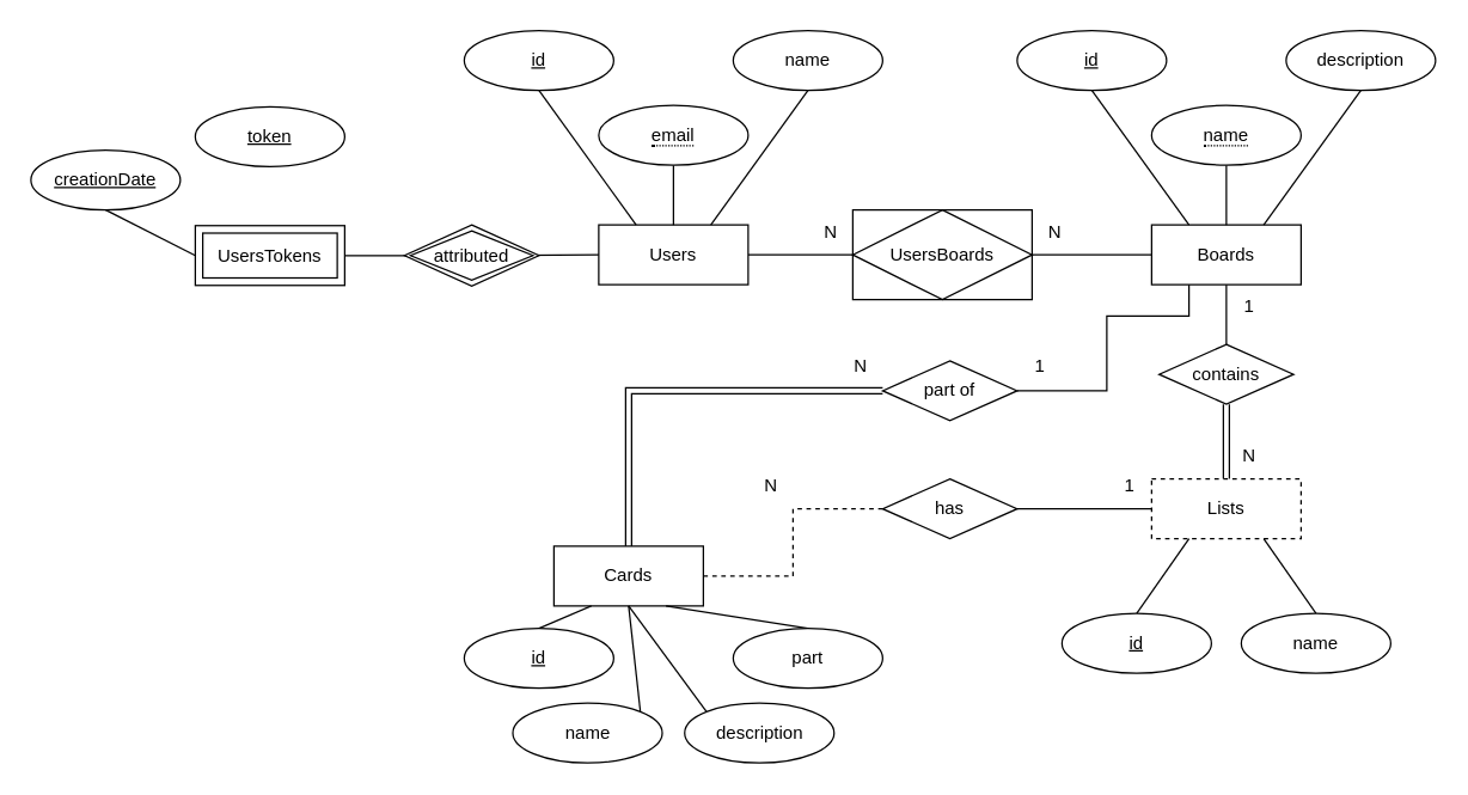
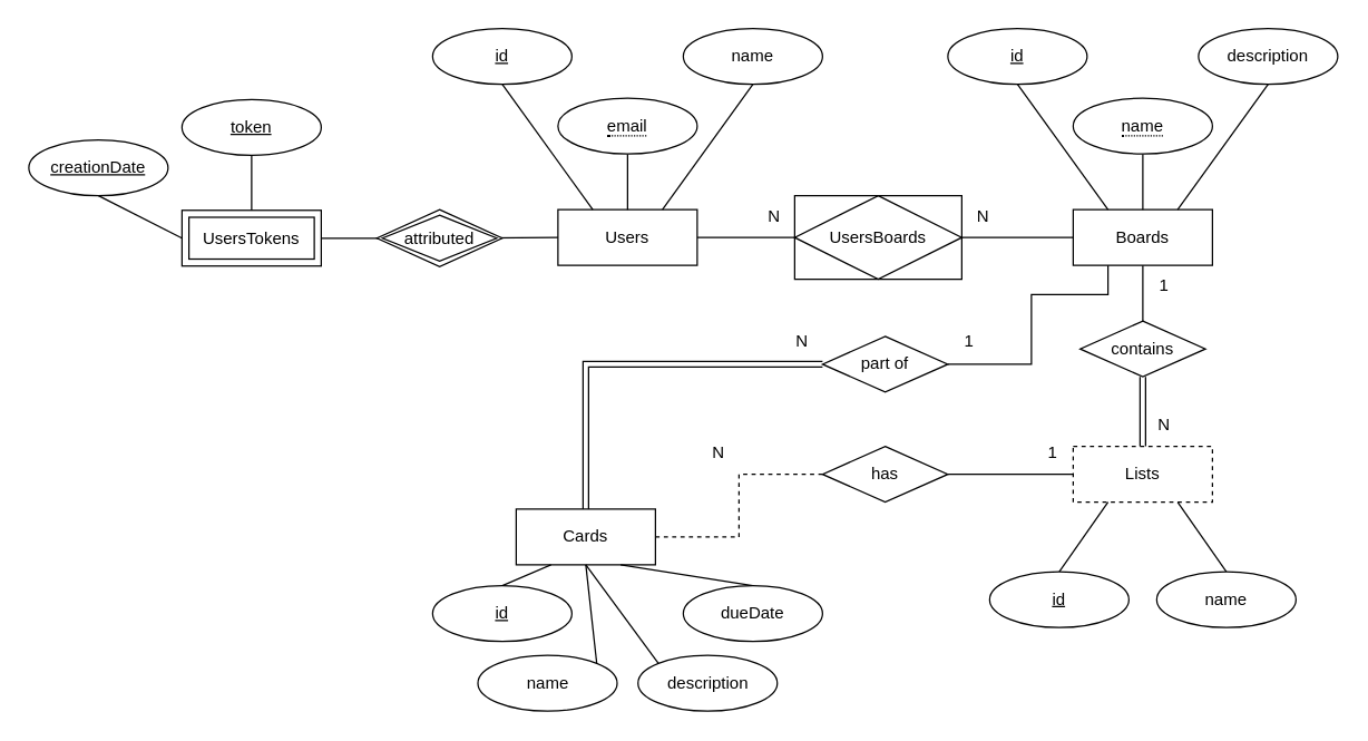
  <mxCell id="0" />
  <mxCell id="1" parent="0" />
  <mxCell id="2" style="edgeStyle=orthogonalEdgeStyle;rounded=0;orthogonalLoop=1;jettySize=auto;html=1;exitX=1;exitY=0.5;exitDx=0;exitDy=0;entryX=0;entryY=0.5;entryDx=0;entryDy=0;endArrow=none;endFill=0;" parent="1" source="3" target="12" edge="1"><mxGeometry relative="1" as="geometry" /></mxCell>
  <mxCell id="3" value="Users" style="whiteSpace=wrap;html=1;align=center;" parent="1" vertex="1"><mxGeometry x="400" y="150" width="100" height="40" as="geometry" /></mxCell>
  <mxCell id="4" style="edgeStyle=orthogonalEdgeStyle;rounded=0;orthogonalLoop=1;jettySize=auto;html=1;exitX=0;exitY=0.5;exitDx=0;exitDy=0;entryX=1;entryY=0.5;entryDx=0;entryDy=0;endArrow=none;endFill=0;" parent="1" source="6" target="12" edge="1"><mxGeometry relative="1" as="geometry" /></mxCell>
  <mxCell id="5" style="edgeStyle=orthogonalEdgeStyle;rounded=0;orthogonalLoop=1;jettySize=auto;html=1;exitX=0.5;exitY=1;exitDx=0;exitDy=0;entryX=0.5;entryY=0;entryDx=0;entryDy=0;endArrow=none;endFill=0;shape=link;" parent="1" source="40" target="8" edge="1"><mxGeometry relative="1" as="geometry" /></mxCell>
  <mxCell id="6" value="&lt;div&gt;Boards&lt;/div&gt;" style="whiteSpace=wrap;html=1;align=center;" parent="1" vertex="1"><mxGeometry x="770" y="150" width="100" height="40" as="geometry" /></mxCell>
  <mxCell id="7" style="edgeStyle=orthogonalEdgeStyle;rounded=0;orthogonalLoop=1;jettySize=auto;html=1;exitX=0;exitY=0.5;exitDx=0;exitDy=0;entryX=1;entryY=0.5;entryDx=0;entryDy=0;endArrow=none;endFill=0;" parent="1" source="8" target="43" edge="1"><mxGeometry relative="1" as="geometry" /></mxCell>
  <mxCell id="8" value="Lists" style="whiteSpace=wrap;html=1;align=center;dashed=1;" parent="1" vertex="1"><mxGeometry x="770" y="320" width="100" height="40" as="geometry" /></mxCell>
  <mxCell id="9" style="edgeStyle=orthogonalEdgeStyle;rounded=0;orthogonalLoop=1;jettySize=auto;html=1;exitX=1;exitY=0.5;exitDx=0;exitDy=0;entryX=0;entryY=0.5;entryDx=0;entryDy=0;endArrow=none;endFill=0;dashed=1;" parent="1" source="11" target="43" edge="1"><mxGeometry relative="1" as="geometry" /></mxCell>
  <mxCell id="10" style="rounded=0;orthogonalLoop=1;jettySize=auto;html=1;exitX=0.5;exitY=0;exitDx=0;exitDy=0;entryX=0;entryY=0.5;entryDx=0;entryDy=0;endArrow=none;endFill=0;shape=link;edgeStyle=orthogonalEdgeStyle;" parent="1" source="11" target="54" edge="1"><mxGeometry relative="1" as="geometry" /></mxCell>
  <mxCell id="11" value="Cards" style="whiteSpace=wrap;html=1;align=center;" parent="1" vertex="1"><mxGeometry x="370" y="365" width="100" height="40" as="geometry" /></mxCell>
  <mxCell id="12" value="UsersBoards" style="shape=associativeEntity;whiteSpace=wrap;html=1;align=center;" parent="1" vertex="1"><mxGeometry x="570" y="140" width="120" height="60" as="geometry" /></mxCell>
  <mxCell id="13" style="rounded=0;orthogonalLoop=1;jettySize=auto;html=1;exitX=0.5;exitY=1;exitDx=0;exitDy=0;entryX=0.25;entryY=0;entryDx=0;entryDy=0;endArrow=none;endFill=0;" parent="1" source="14" target="3" edge="1"><mxGeometry relative="1" as="geometry" /></mxCell>
  <mxCell id="14" value="id" style="ellipse;whiteSpace=wrap;html=1;align=center;fontStyle=4;" parent="1" vertex="1"><mxGeometry x="310" y="20" width="100" height="40" as="geometry" /></mxCell>
  <mxCell id="15" style="edgeStyle=orthogonalEdgeStyle;rounded=0;orthogonalLoop=1;jettySize=auto;html=1;exitX=0.5;exitY=1;exitDx=0;exitDy=0;entryX=0.5;entryY=0;entryDx=0;entryDy=0;endArrow=none;endFill=0;" parent="1" source="16" target="3" edge="1"><mxGeometry relative="1" as="geometry" /></mxCell>
  <mxCell id="16" value="&lt;span style=&quot;border-bottom: 1px dotted&quot;&gt;email&lt;/span&gt;" style="ellipse;whiteSpace=wrap;html=1;align=center;" parent="1" vertex="1"><mxGeometry x="400" y="70" width="100" height="40" as="geometry" /></mxCell>
  <mxCell id="17" style="rounded=0;orthogonalLoop=1;jettySize=auto;html=1;exitX=0.5;exitY=1;exitDx=0;exitDy=0;entryX=0.75;entryY=0;entryDx=0;entryDy=0;endArrow=none;endFill=0;" parent="1" source="18" target="3" edge="1"><mxGeometry relative="1" as="geometry" /></mxCell>
  <mxCell id="18" value="name" style="ellipse;whiteSpace=wrap;html=1;align=center;" parent="1" vertex="1"><mxGeometry x="490" y="20" width="100" height="40" as="geometry" /></mxCell>
  <mxCell id="19" style="rounded=0;orthogonalLoop=1;jettySize=auto;html=1;exitX=0.5;exitY=1;exitDx=0;exitDy=0;entryX=0.25;entryY=0;entryDx=0;entryDy=0;endArrow=none;endFill=0;" parent="1" source="20" target="6" edge="1"><mxGeometry relative="1" as="geometry" /></mxCell>
  <mxCell id="20" value="id" style="ellipse;whiteSpace=wrap;html=1;align=center;fontStyle=4;" parent="1" vertex="1"><mxGeometry x="680" y="20" width="100" height="40" as="geometry" /></mxCell>
  <mxCell id="21" style="edgeStyle=orthogonalEdgeStyle;rounded=0;orthogonalLoop=1;jettySize=auto;html=1;exitX=0.5;exitY=1;exitDx=0;exitDy=0;entryX=0.5;entryY=0;entryDx=0;entryDy=0;endArrow=none;endFill=0;" parent="1" source="22" target="6" edge="1"><mxGeometry relative="1" as="geometry" /></mxCell>
  <mxCell id="22" value="&lt;span style=&quot;border-bottom: 1px dotted&quot;&gt;name&lt;/span&gt;" style="ellipse;whiteSpace=wrap;html=1;align=center;" parent="1" vertex="1"><mxGeometry x="770" y="70" width="100" height="40" as="geometry" /></mxCell>
  <mxCell id="23" style="rounded=0;orthogonalLoop=1;jettySize=auto;html=1;exitX=0.5;exitY=1;exitDx=0;exitDy=0;entryX=0.75;entryY=0;entryDx=0;entryDy=0;endArrow=none;endFill=0;" parent="1" source="24" target="6" edge="1"><mxGeometry relative="1" as="geometry" /></mxCell>
  <mxCell id="24" value="description" style="ellipse;whiteSpace=wrap;html=1;align=center;" parent="1" vertex="1"><mxGeometry x="860" y="20" width="100" height="40" as="geometry" /></mxCell>
  <mxCell id="25" style="edgeStyle=orthogonalEdgeStyle;rounded=0;orthogonalLoop=1;jettySize=auto;html=1;exitX=1;exitY=0.5;exitDx=0;exitDy=0;entryX=0;entryY=0.5;entryDx=0;entryDy=0;endArrow=none;endFill=0;" parent="1" source="26" target="3" edge="1"><mxGeometry relative="1" as="geometry" /></mxCell>
  <mxCell id="26" value="UsersTokens" style="shape=ext;margin=3;double=1;whiteSpace=wrap;html=1;align=center;" parent="1" vertex="1"><mxGeometry x="130" y="150.5" width="100" height="40" as="geometry" /></mxCell>
  <mxCell id="27" style="rounded=0;orthogonalLoop=1;jettySize=auto;html=1;exitX=0.5;exitY=0;exitDx=0;exitDy=0;entryX=0.25;entryY=1;entryDx=0;entryDy=0;endArrow=none;endFill=0;" parent="1" source="28" target="11" edge="1"><mxGeometry relative="1" as="geometry" /></mxCell>
  <mxCell id="28" value="id" style="ellipse;whiteSpace=wrap;html=1;align=center;fontStyle=4;" parent="1" vertex="1"><mxGeometry x="310" y="420" width="100" height="40" as="geometry" /></mxCell>
  <mxCell id="29" style="rounded=0;orthogonalLoop=1;jettySize=auto;html=1;exitX=1;exitY=0;exitDx=0;exitDy=0;entryX=0.5;entryY=1;entryDx=0;entryDy=0;endArrow=none;endFill=0;" parent="1" source="30" target="11" edge="1"><mxGeometry relative="1" as="geometry" /></mxCell>
  <mxCell id="30" value="name" style="ellipse;whiteSpace=wrap;html=1;align=center;" parent="1" vertex="1"><mxGeometry x="342.5" y="470" width="100" height="40" as="geometry" /></mxCell>
  <mxCell id="31" style="rounded=0;orthogonalLoop=1;jettySize=auto;html=1;exitX=0;exitY=0;exitDx=0;exitDy=0;entryX=0.5;entryY=1;entryDx=0;entryDy=0;endArrow=none;endFill=0;" parent="1" source="32" target="11" edge="1"><mxGeometry relative="1" as="geometry" /></mxCell>
  <mxCell id="32" value="description" style="ellipse;whiteSpace=wrap;html=1;align=center;" parent="1" vertex="1"><mxGeometry x="457.5" y="470" width="100" height="40" as="geometry" /></mxCell>
  <mxCell id="33" style="rounded=0;orthogonalLoop=1;jettySize=auto;html=1;exitX=0.5;exitY=0;exitDx=0;exitDy=0;entryX=0.75;entryY=1;entryDx=0;entryDy=0;endArrow=none;endFill=0;" parent="1" source="34" target="11" edge="1"><mxGeometry relative="1" as="geometry" /></mxCell>
- <mxCell id="34" value="part" style="ellipse;whiteSpace=wrap;html=1;align=center;" parent="1" vertex="1"><mxGeometry x="490" y="420" width="100" height="40" as="geometry" /></mxCell>
+ <mxCell id="34" value="dueDate" style="ellipse;whiteSpace=wrap;html=1;align=center;" parent="1" vertex="1"><mxGeometry x="490" y="420" width="100" height="40" as="geometry" /></mxCell>
  <mxCell id="35" style="rounded=0;orthogonalLoop=1;jettySize=auto;html=1;exitX=0.5;exitY=0;exitDx=0;exitDy=0;entryX=0.25;entryY=1;entryDx=0;entryDy=0;endArrow=none;endFill=0;" parent="1" source="36" target="8" edge="1"><mxGeometry relative="1" as="geometry" /></mxCell>
  <mxCell id="36" value="id" style="ellipse;whiteSpace=wrap;html=1;align=center;fontStyle=4;" parent="1" vertex="1"><mxGeometry x="710" y="410" width="100" height="40" as="geometry" /></mxCell>
  <mxCell id="37" style="rounded=0;orthogonalLoop=1;jettySize=auto;html=1;exitX=0.5;exitY=0;exitDx=0;exitDy=0;entryX=0.75;entryY=1;entryDx=0;entryDy=0;endArrow=none;endFill=0;" parent="1" source="38" target="8" edge="1"><mxGeometry relative="1" as="geometry" /></mxCell>
  <mxCell id="38" value="name" style="ellipse;whiteSpace=wrap;html=1;align=center;" parent="1" vertex="1"><mxGeometry x="830" y="410" width="100" height="40" as="geometry" /></mxCell>
  <mxCell id="39" value="" style="edgeStyle=orthogonalEdgeStyle;rounded=0;orthogonalLoop=1;jettySize=auto;html=1;exitX=0.5;exitY=1;exitDx=0;exitDy=0;endArrow=none;endFill=0;" parent="1" source="6" edge="1"><mxGeometry relative="1" as="geometry"><mxPoint x="820" y="190" as="sourcePoint" /><mxPoint x="820" y="230" as="targetPoint" /></mxGeometry></mxCell>
  <mxCell id="40" value="contains" style="shape=rhombus;perimeter=rhombusPerimeter;whiteSpace=wrap;html=1;align=center;" parent="1" vertex="1"><mxGeometry x="775" y="230" width="90" height="40" as="geometry" /></mxCell>
  <mxCell id="41" value="1" style="text;html=1;align=center;verticalAlign=middle;resizable=0;points=[];autosize=1;strokeColor=none;fillColor=none;" parent="1" vertex="1"><mxGeometry x="820" y="190" width="30" height="30" as="geometry" /></mxCell>
  <mxCell id="42" value="N" style="text;html=1;align=center;verticalAlign=middle;resizable=0;points=[];autosize=1;strokeColor=none;fillColor=none;" parent="1" vertex="1"><mxGeometry x="820" y="290" width="30" height="30" as="geometry" /></mxCell>
  <mxCell id="43" value="has" style="shape=rhombus;perimeter=rhombusPerimeter;whiteSpace=wrap;html=1;align=center;" parent="1" vertex="1"><mxGeometry x="590" y="320" width="90" height="40" as="geometry" /></mxCell>
  <mxCell id="44" value="N" style="text;html=1;align=center;verticalAlign=middle;resizable=0;points=[];autosize=1;strokeColor=none;fillColor=none;" parent="1" vertex="1"><mxGeometry x="500" y="310" width="30" height="30" as="geometry" /></mxCell>
  <mxCell id="45" value="1" style="text;html=1;align=center;verticalAlign=middle;resizable=0;points=[];autosize=1;strokeColor=none;fillColor=none;" parent="1" vertex="1"><mxGeometry x="740" y="310" width="30" height="30" as="geometry" /></mxCell>
  <mxCell id="46" value="N" style="text;html=1;align=center;verticalAlign=middle;resizable=0;points=[];autosize=1;strokeColor=none;fillColor=none;" parent="1" vertex="1"><mxGeometry x="540" y="140" width="30" height="30" as="geometry" /></mxCell>
  <mxCell id="47" value="N" style="text;html=1;align=center;verticalAlign=middle;resizable=0;points=[];autosize=1;strokeColor=none;fillColor=none;" parent="1" vertex="1"><mxGeometry x="690" y="140" width="30" height="30" as="geometry" /></mxCell>
  <mxCell id="48" value="attributed" style="shape=rhombus;double=1;perimeter=rhombusPerimeter;whiteSpace=wrap;html=1;align=center;" parent="1" vertex="1"><mxGeometry x="270" y="150" width="90" height="41" as="geometry" /></mxCell>
+ <mxCell id="49" style="rounded=0;orthogonalLoop=1;jettySize=auto;html=1;exitX=0.5;exitY=1;exitDx=0;exitDy=0;entryX=0.5;entryY=0;entryDx=0;entryDy=0;endArrow=none;endFill=0;" parent="1" source="50" target="26" edge="1"><mxGeometry relative="1" as="geometry" /></mxCell>
  <mxCell id="50" value="token" style="ellipse;whiteSpace=wrap;html=1;align=center;fontStyle=4;" parent="1" vertex="1"><mxGeometry x="130" y="71" width="100" height="40" as="geometry" /></mxCell>
  <mxCell id="51" style="rounded=0;orthogonalLoop=1;jettySize=auto;html=1;exitX=0.5;exitY=1;exitDx=0;exitDy=0;entryX=0;entryY=0.5;entryDx=0;entryDy=0;endArrow=none;endFill=0;" parent="1" source="52" target="26" edge="1"><mxGeometry relative="1" as="geometry" /></mxCell>
  <mxCell id="52" value="creationDate" style="ellipse;whiteSpace=wrap;html=1;align=center;fontStyle=4;" parent="1" vertex="1"><mxGeometry x="20" y="100" width="100" height="40" as="geometry" /></mxCell>
  <mxCell id="53" style="rounded=0;orthogonalLoop=1;jettySize=auto;html=1;exitX=1;exitY=0.5;exitDx=0;exitDy=0;entryX=0.25;entryY=1;entryDx=0;entryDy=0;endArrow=none;endFill=0;edgeStyle=orthogonalEdgeStyle;" parent="1" source="54" target="6" edge="1"><mxGeometry relative="1" as="geometry"><Array as="points"><mxPoint x="740" y="261" /><mxPoint x="740" y="211" /><mxPoint x="795" y="211" /></Array></mxGeometry></mxCell>
  <mxCell id="54" value="part of" style="shape=rhombus;perimeter=rhombusPerimeter;whiteSpace=wrap;html=1;align=center;" parent="1" vertex="1"><mxGeometry x="590" y="241" width="90" height="40" as="geometry" /></mxCell>
  <mxCell id="55" value="1" style="text;html=1;align=center;verticalAlign=middle;resizable=0;points=[];autosize=1;strokeColor=none;fillColor=none;" parent="1" vertex="1"><mxGeometry x="680" y="230" width="30" height="30" as="geometry" /></mxCell>
  <mxCell id="56" value="N" style="text;html=1;align=center;verticalAlign=middle;resizable=0;points=[];autosize=1;strokeColor=none;fillColor=none;" parent="1" vertex="1"><mxGeometry x="560" y="230" width="30" height="30" as="geometry" /></mxCell>
